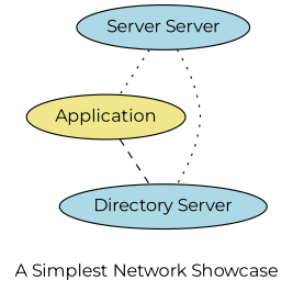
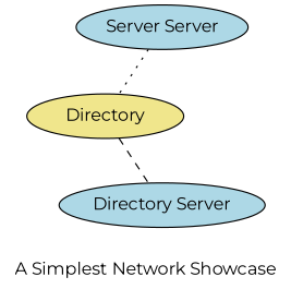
  graph {
    fontname=Montserrat
    label="A Simplest Network Showcase"
    node [fillcolor=lightblue fontname=Montserrat style=filled]
    edge [fontname=Montserrat style=dotted]
-   Application [fillcolor=khaki]
+   Application [fillcolor=khaki label=Directory]
    "Directory Server"
    n3 [label="Server Server"]
    Application -- "Directory Server" [style=dashed]
    n3 -- Application
-   n3 -- "Directory Server"
  }
